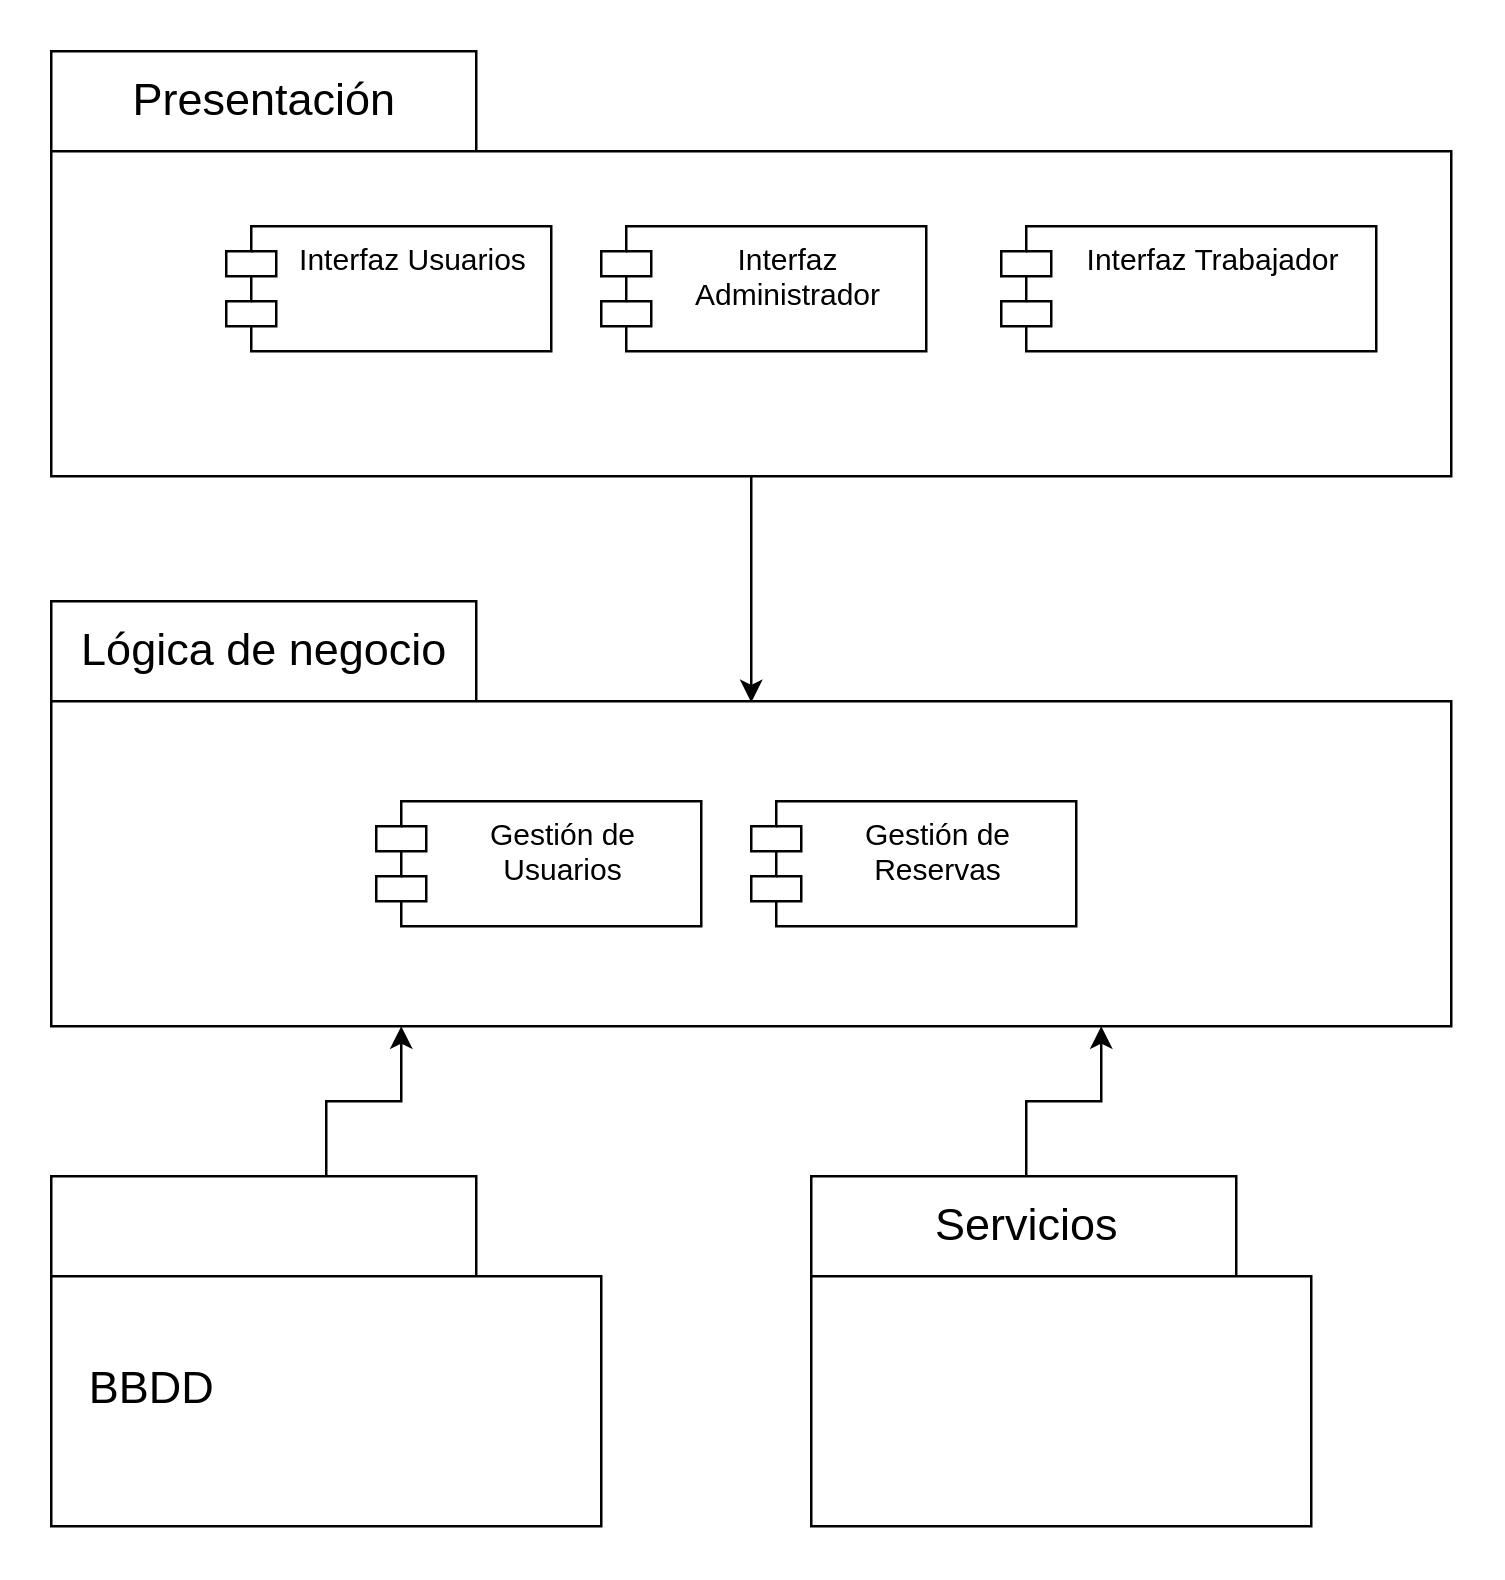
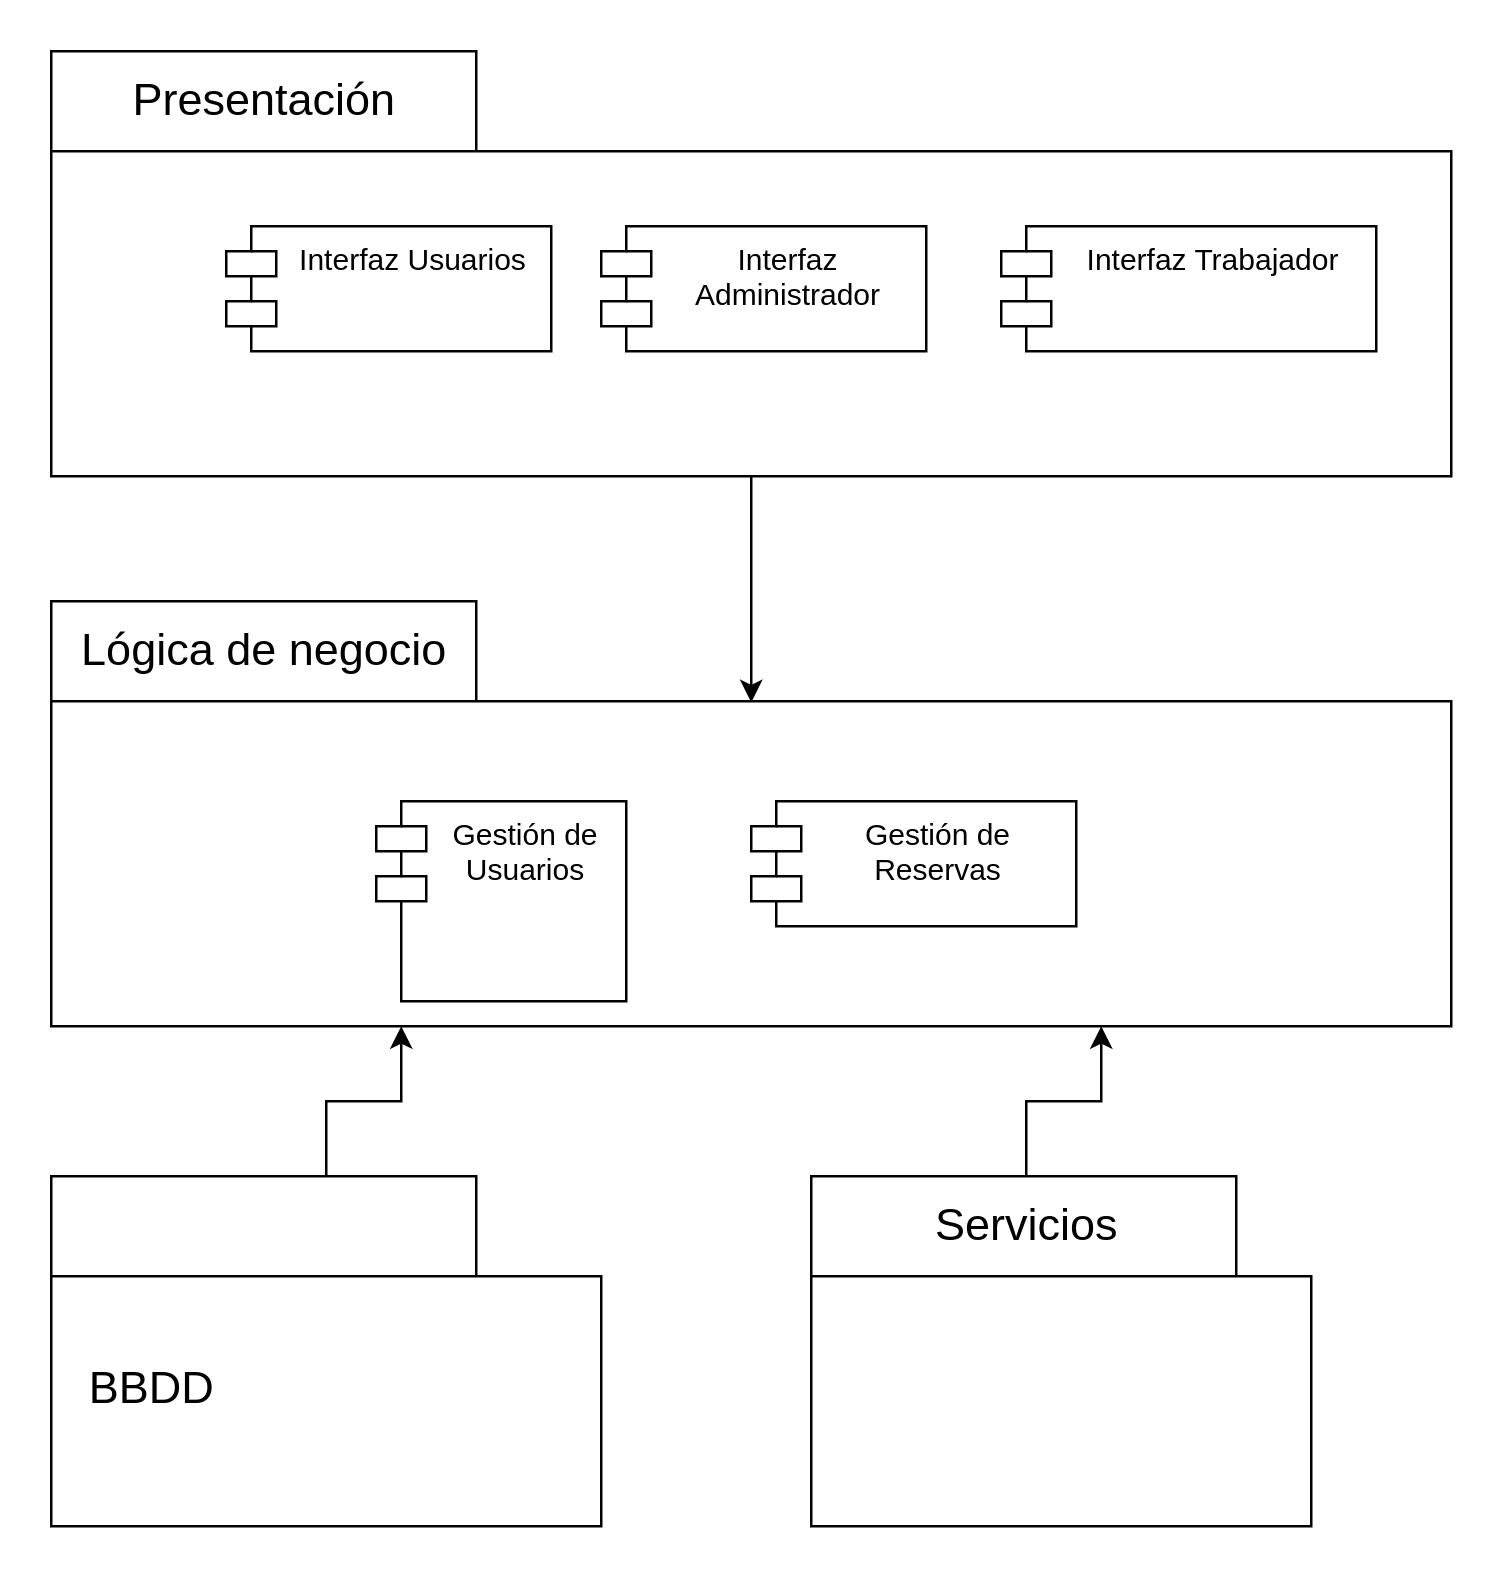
  <mxCell id="0" />
  <mxCell id="1" parent="0" />
  <mxCell id="2" style="edgeStyle=orthogonalEdgeStyle;rounded=0;orthogonalLoop=1;jettySize=auto;html=1;entryX=0.5;entryY=0.238;entryDx=0;entryDy=0;entryPerimeter=0;" edge="1" parent="1" source="3" target="10"><mxGeometry relative="1" as="geometry" /></mxCell>
  <mxCell id="3" value="" style="shape=folder;fontStyle=1;spacingTop=10;tabWidth=170;tabHeight=40;tabPosition=left;html=1;whiteSpace=wrap;" vertex="1" parent="1"><mxGeometry x="20" y="20" width="560" height="170" as="geometry" /></mxCell>
  <mxCell id="4" value="Interfaz Administrador" style="shape=module;align=left;spacingLeft=20;align=center;verticalAlign=top;whiteSpace=wrap;html=1;" vertex="1" parent="1"><mxGeometry x="240" y="90" width="130" height="50" as="geometry" /></mxCell>
  <mxCell id="5" value="Interfaz Usuarios" style="shape=module;align=left;spacingLeft=20;align=center;verticalAlign=top;whiteSpace=wrap;html=1;" vertex="1" parent="1"><mxGeometry x="90" y="90" width="130" height="50" as="geometry" /></mxCell>
  <mxCell id="6" value="&lt;font style=&quot;font-size: 18px;&quot;&gt;Presentación&lt;/font&gt;" style="text;html=1;align=center;verticalAlign=middle;resizable=0;points=[];autosize=1;strokeColor=none;fillColor=none;" vertex="1" parent="1"><mxGeometry x="40" y="20" width="130" height="40" as="geometry" /></mxCell>
  <mxCell id="7" style="edgeStyle=orthogonalEdgeStyle;rounded=0;orthogonalLoop=1;jettySize=auto;html=1;entryX=0.25;entryY=1;entryDx=0;entryDy=0;entryPerimeter=0;" edge="1" parent="1" source="8" target="10"><mxGeometry relative="1" as="geometry" /></mxCell>
  <mxCell id="8" value="" style="shape=folder;fontStyle=1;spacingTop=10;tabWidth=170;tabHeight=40;tabPosition=left;html=1;whiteSpace=wrap;" vertex="1" parent="1"><mxGeometry x="20" y="470" width="220" height="140" as="geometry" /></mxCell>
  <mxCell id="9" value="" style="shape=folder;fontStyle=1;spacingTop=10;tabWidth=170;tabHeight=40;tabPosition=left;html=1;whiteSpace=wrap;" vertex="1" parent="1"><mxGeometry x="324" y="470" width="200" height="140" as="geometry" /></mxCell>
  <mxCell id="10" value="" style="shape=folder;fontStyle=1;spacingTop=10;tabWidth=170;tabHeight=40;tabPosition=left;html=1;whiteSpace=wrap;" vertex="1" parent="1"><mxGeometry x="20" y="240" width="560" height="170" as="geometry" /></mxCell>
  <mxCell id="11" value="&lt;span style=&quot;font-size: 18px;&quot;&gt;Lógica de negocio&lt;/span&gt;" style="text;html=1;align=center;verticalAlign=middle;resizable=0;points=[];autosize=1;strokeColor=none;fillColor=none;" vertex="1" parent="1"><mxGeometry x="20" y="240" width="170" height="40" as="geometry" /></mxCell>
  <mxCell id="12" value="&lt;font style=&quot;font-size: 18px;&quot;&gt;BBDD&lt;/font&gt;" style="text;html=1;align=center;verticalAlign=middle;resizable=0;points=[];autosize=1;strokeColor=none;fillColor=none;" vertex="1" parent="1"><mxGeometry x="25" y="535" width="70" height="40" as="geometry" /></mxCell>
  <mxCell id="13" style="edgeStyle=orthogonalEdgeStyle;rounded=0;orthogonalLoop=1;jettySize=auto;html=1;entryX=0.75;entryY=1;entryDx=0;entryDy=0;entryPerimeter=0;" edge="1" parent="1" source="14" target="10"><mxGeometry relative="1" as="geometry" /></mxCell>
  <mxCell id="14" value="&lt;font style=&quot;font-size: 18px;&quot;&gt;Servicios&lt;/font&gt;" style="text;html=1;align=center;verticalAlign=middle;resizable=0;points=[];autosize=1;strokeColor=none;fillColor=none;" vertex="1" parent="1"><mxGeometry x="360" y="470" width="100" height="40" as="geometry" /></mxCell>
  <mxCell id="15" value="Gestión de Reservas" style="shape=module;align=left;spacingLeft=20;align=center;verticalAlign=top;whiteSpace=wrap;html=1;" vertex="1" parent="1"><mxGeometry x="300" y="320" width="130" height="50" as="geometry" /></mxCell>
- <mxCell id="16" value="Gestión de Usuarios" style="shape=module;align=left;spacingLeft=20;align=center;verticalAlign=top;whiteSpace=wrap;html=1;" vertex="1" parent="1"><mxGeometry x="150" y="320" width="130" height="50" as="geometry" /></mxCell>
+ <mxCell id="16" value="Gestión de Usuarios" style="shape=module;align=left;spacingLeft=20;align=center;verticalAlign=top;whiteSpace=wrap;html=1;" vertex="1" parent="1"><mxGeometry x="150" y="320" width="100" height="80" as="geometry" /></mxCell>
  <mxCell id="17" value="Interfaz Trabajador" style="shape=module;align=left;spacingLeft=20;align=center;verticalAlign=top;whiteSpace=wrap;html=1;" vertex="1" parent="1"><mxGeometry x="400" y="90" width="150" height="50" as="geometry" /></mxCell>
